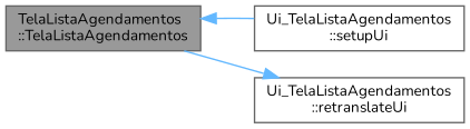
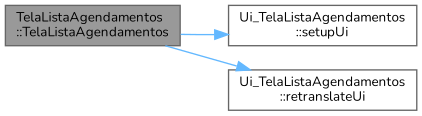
  digraph {
    fontname=Nunito
    rankdir=LR
    node [color=grey40 fillcolor=white fontname=Nunito fontsize=10 shape=box style=filled]
    edge [color=steelblue1 fontname=Nunito fontsize=10 labelfontname=Helvetica labelfontsize=10 style=solid]
    n1 [color=gray40 fillcolor=grey60 fontcolor=black height=0.2 label="TelaListaAgendamentos\l::TelaListaAgendamentos" width=0.4]
    n2 [height=0.2 label="Ui_TelaListaAgendamentos\l::setupUi" width=0.4]
    n3 [height=0.2 label="Ui_TelaListaAgendamentos\l::retranslateUi" width=0.4]
-   n2 -> n1
+   n1 -> n2
    n1 -> n3
  }
